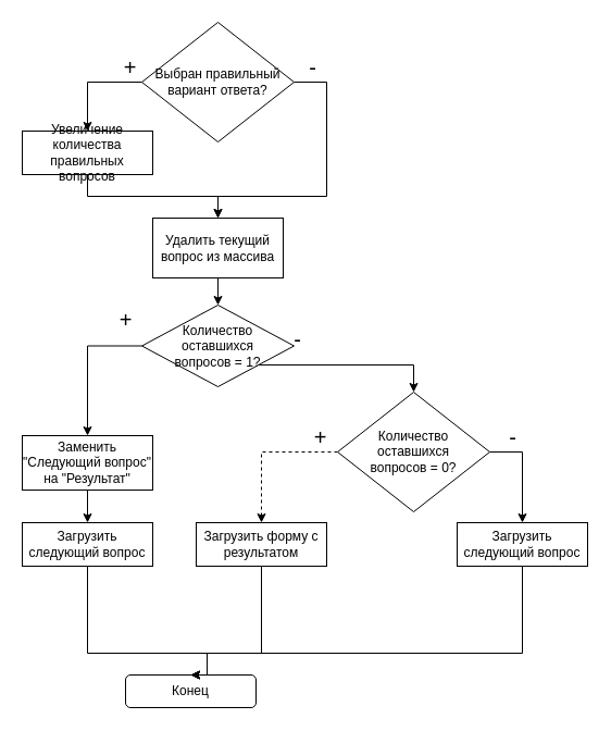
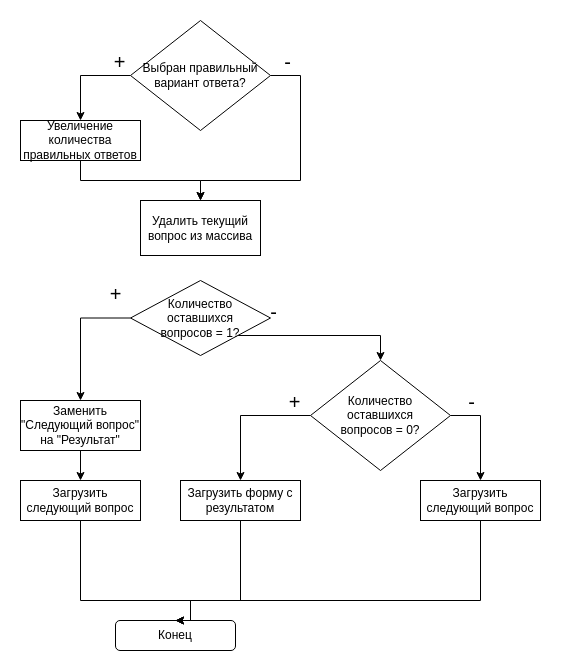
  <mxCell id="0" />
  <mxCell id="1" parent="0" />
  <mxCell id="2" value="Конец" style="rounded=1;whiteSpace=wrap;html=1;" vertex="1" parent="1"><mxGeometry x="115" y="620" width="120" height="30" as="geometry" /></mxCell>
  <mxCell id="3" style="edgeStyle=orthogonalEdgeStyle;rounded=0;orthogonalLoop=1;jettySize=auto;html=1;exitX=0.5;exitY=1;exitDx=0;exitDy=0;entryX=0;entryY=0.5;entryDx=0;entryDy=0;" edge="1" parent="1"><mxGeometry relative="1" as="geometry"><mxPoint x="140" y="175" as="targetPoint" /></mxGeometry></mxCell>
  <mxCell id="4" value="" style="edgeStyle=orthogonalEdgeStyle;rounded=0;orthogonalLoop=1;jettySize=auto;html=1;fontSize=20;" edge="1" parent="1" source="5" target="7"><mxGeometry relative="1" as="geometry"><Array as="points"><mxPoint x="80" y="180" /><mxPoint x="200" y="180" /></Array></mxGeometry></mxCell>
- <mxCell id="5" value="Увеличение количества правильных вопросов" style="rounded=0;whiteSpace=wrap;html=1;" vertex="1" parent="1"><mxGeometry x="20" y="120" width="120" height="40" as="geometry" /></mxCell>
- <mxCell id="6" value="" style="edgeStyle=orthogonalEdgeStyle;rounded=0;orthogonalLoop=1;jettySize=auto;html=1;fontSize=20;" edge="1" parent="1" source="7" target="17"><mxGeometry relative="1" as="geometry" /></mxCell>
+ <mxCell id="5" value="Увеличение количества правильных ответов" style="rounded=0;whiteSpace=wrap;html=1;" vertex="1" parent="1"><mxGeometry x="20" y="120" width="120" height="40" as="geometry" /></mxCell>
  <mxCell id="7" value="Удалить текущий вопрос из массива" style="rounded=0;whiteSpace=wrap;html=1;" vertex="1" parent="1"><mxGeometry x="140" y="200" width="120" height="55" as="geometry" /></mxCell>
  <mxCell id="8" style="edgeStyle=orthogonalEdgeStyle;rounded=0;orthogonalLoop=1;jettySize=auto;html=1;exitX=0;exitY=0.5;exitDx=0;exitDy=0;entryX=0.5;entryY=0;entryDx=0;entryDy=0;" edge="1" parent="1" source="12" target="5"><mxGeometry relative="1" as="geometry" /></mxCell>
  <mxCell id="9" value="+" style="text;html=1;align=center;verticalAlign=middle;resizable=0;points=[];labelBackgroundColor=#ffffff;fontSize=20;" vertex="1" connectable="0" parent="8"><mxGeometry x="-0.434" y="-1" relative="1" as="geometry"><mxPoint x="15" y="-14" as="offset" /></mxGeometry></mxCell>
  <mxCell id="10" style="edgeStyle=orthogonalEdgeStyle;rounded=0;orthogonalLoop=1;jettySize=auto;html=1;exitX=1;exitY=0.5;exitDx=0;exitDy=0;fontSize=20;" edge="1" parent="1" source="12" target="7"><mxGeometry relative="1" as="geometry"><Array as="points"><mxPoint x="300" y="75" /><mxPoint x="300" y="180" /><mxPoint x="200" y="180" /></Array></mxGeometry></mxCell>
  <mxCell id="11" value="-" style="text;html=1;align=center;verticalAlign=middle;resizable=0;points=[];labelBackgroundColor=#ffffff;fontSize=20;" vertex="1" connectable="0" parent="10"><mxGeometry x="-0.806" y="-2" relative="1" as="geometry"><mxPoint x="-9" y="-17" as="offset" /></mxGeometry></mxCell>
  <mxCell id="12" value="Выбран правильный вариант ответа?" style="rhombus;whiteSpace=wrap;html=1;" vertex="1" parent="1"><mxGeometry x="130" y="20" width="140" height="110" as="geometry" /></mxCell>
  <mxCell id="13" style="edgeStyle=orthogonalEdgeStyle;rounded=0;orthogonalLoop=1;jettySize=auto;html=1;exitX=0;exitY=0.5;exitDx=0;exitDy=0;entryX=0.5;entryY=0;entryDx=0;entryDy=0;fontSize=12;" edge="1" parent="1" source="17" target="24"><mxGeometry relative="1" as="geometry" /></mxCell>
  <mxCell id="14" value="+" style="text;html=1;align=center;verticalAlign=middle;resizable=0;points=[];labelBackgroundColor=#ffffff;fontSize=20;" vertex="1" connectable="0" parent="13"><mxGeometry x="-0.402" y="1" relative="1" as="geometry"><mxPoint x="24" y="-26" as="offset" /></mxGeometry></mxCell>
  <mxCell id="15" value="" style="edgeStyle=orthogonalEdgeStyle;rounded=0;orthogonalLoop=1;jettySize=auto;html=1;fontSize=20;" edge="1" parent="1" source="17" target="22"><mxGeometry relative="1" as="geometry"><Array as="points"><mxPoint x="380" y="335" /></Array></mxGeometry></mxCell>
  <mxCell id="16" value="-" style="text;html=1;align=center;verticalAlign=middle;resizable=0;points=[];labelBackgroundColor=#ffffff;fontSize=20;" vertex="1" connectable="0" parent="15"><mxGeometry x="-0.566" y="-1" relative="1" as="geometry"><mxPoint x="-1" y="-26" as="offset" /></mxGeometry></mxCell>
  <mxCell id="17" value="&lt;font style=&quot;font-size: 12px&quot;&gt;Количество &lt;br&gt;оставшихся &lt;br&gt;вопросов = 1?&lt;/font&gt;" style="rhombus;whiteSpace=wrap;html=1;fontSize=12;" vertex="1" parent="1"><mxGeometry x="130" y="280" width="140" height="75" as="geometry" /></mxCell>
- <mxCell id="18" style="edgeStyle=orthogonalEdgeStyle;rounded=0;orthogonalLoop=1;jettySize=auto;html=1;entryX=0.5;entryY=0;entryDx=0;entryDy=0;fontSize=20;dashed=1;" edge="1" parent="1" source="22" target="28"><mxGeometry relative="1" as="geometry" /></mxCell>
+ <mxCell id="18" style="edgeStyle=orthogonalEdgeStyle;rounded=0;orthogonalLoop=1;jettySize=auto;html=1;entryX=0.5;entryY=0;entryDx=0;entryDy=0;fontSize=20;" edge="1" parent="1" source="22" target="28"><mxGeometry relative="1" as="geometry" /></mxCell>
  <mxCell id="19" value="+" style="text;html=1;align=center;verticalAlign=middle;resizable=0;points=[];labelBackgroundColor=#ffffff;fontSize=20;" vertex="1" connectable="0" parent="18"><mxGeometry x="-0.75" y="-1" relative="1" as="geometry"><mxPoint y="-14" as="offset" /></mxGeometry></mxCell>
  <mxCell id="20" style="edgeStyle=orthogonalEdgeStyle;rounded=0;orthogonalLoop=1;jettySize=auto;html=1;exitX=1;exitY=0.5;exitDx=0;exitDy=0;entryX=0.5;entryY=0;entryDx=0;entryDy=0;fontSize=12;" edge="1" parent="1" source="22" target="30"><mxGeometry relative="1" as="geometry" /></mxCell>
  <mxCell id="21" value="-" style="text;html=1;align=center;verticalAlign=middle;resizable=0;points=[];labelBackgroundColor=#ffffff;fontSize=20;" vertex="1" connectable="0" parent="20"><mxGeometry x="-0.461" y="2" relative="1" as="geometry"><mxPoint x="-6" y="-13" as="offset" /></mxGeometry></mxCell>
  <mxCell id="22" value="&lt;font style=&quot;font-size: 12px&quot;&gt;Количество &lt;br&gt;оставшихся &lt;br&gt;вопросов = 0?&lt;/font&gt;" style="rhombus;whiteSpace=wrap;html=1;fontSize=12;" vertex="1" parent="1"><mxGeometry x="310" y="360" width="140" height="110" as="geometry" /></mxCell>
  <mxCell id="23" value="" style="edgeStyle=orthogonalEdgeStyle;rounded=0;orthogonalLoop=1;jettySize=auto;html=1;fontSize=12;" edge="1" parent="1" source="24" target="26"><mxGeometry relative="1" as="geometry" /></mxCell>
  <mxCell id="24" value="Заменить &quot;Следующий вопрос&quot; на &quot;Результат&quot;" style="rounded=0;whiteSpace=wrap;html=1;fontSize=12;" vertex="1" parent="1"><mxGeometry x="20" y="400" width="120" height="50" as="geometry" /></mxCell>
  <mxCell id="25" style="edgeStyle=orthogonalEdgeStyle;rounded=0;orthogonalLoop=1;jettySize=auto;html=1;exitX=0.5;exitY=1;exitDx=0;exitDy=0;entryX=0.5;entryY=0;entryDx=0;entryDy=0;fontSize=20;" edge="1" parent="1" source="26" target="2"><mxGeometry relative="1" as="geometry"><Array as="points"><mxPoint x="80" y="600" /><mxPoint x="190" y="600" /></Array></mxGeometry></mxCell>
  <mxCell id="26" value="Загрузить следующий вопрос" style="rounded=0;whiteSpace=wrap;html=1;fontSize=12;" vertex="1" parent="1"><mxGeometry x="20" y="480" width="120" height="40" as="geometry" /></mxCell>
  <mxCell id="27" style="edgeStyle=orthogonalEdgeStyle;rounded=0;orthogonalLoop=1;jettySize=auto;html=1;exitX=0.5;exitY=1;exitDx=0;exitDy=0;entryX=0.5;entryY=0;entryDx=0;entryDy=0;fontSize=12;" edge="1" parent="1" source="28" target="2"><mxGeometry relative="1" as="geometry"><Array as="points"><mxPoint x="240" y="600" /><mxPoint x="190" y="600" /></Array></mxGeometry></mxCell>
  <mxCell id="28" value="Загрузить форму с результатом" style="rounded=0;whiteSpace=wrap;html=1;fontSize=12;" vertex="1" parent="1"><mxGeometry x="180" y="480" width="120" height="40" as="geometry" /></mxCell>
  <mxCell id="29" style="edgeStyle=orthogonalEdgeStyle;rounded=0;orthogonalLoop=1;jettySize=auto;html=1;exitX=0.5;exitY=1;exitDx=0;exitDy=0;entryX=0.5;entryY=0;entryDx=0;entryDy=0;fontSize=20;" edge="1" parent="1" source="30" target="2"><mxGeometry relative="1" as="geometry"><Array as="points"><mxPoint x="480" y="600" /><mxPoint x="190" y="600" /></Array></mxGeometry></mxCell>
  <mxCell id="30" value="Загрузить следующий вопрос" style="rounded=0;whiteSpace=wrap;html=1;fontSize=12;" vertex="1" parent="1"><mxGeometry x="420" y="480" width="120" height="40" as="geometry" /></mxCell>
